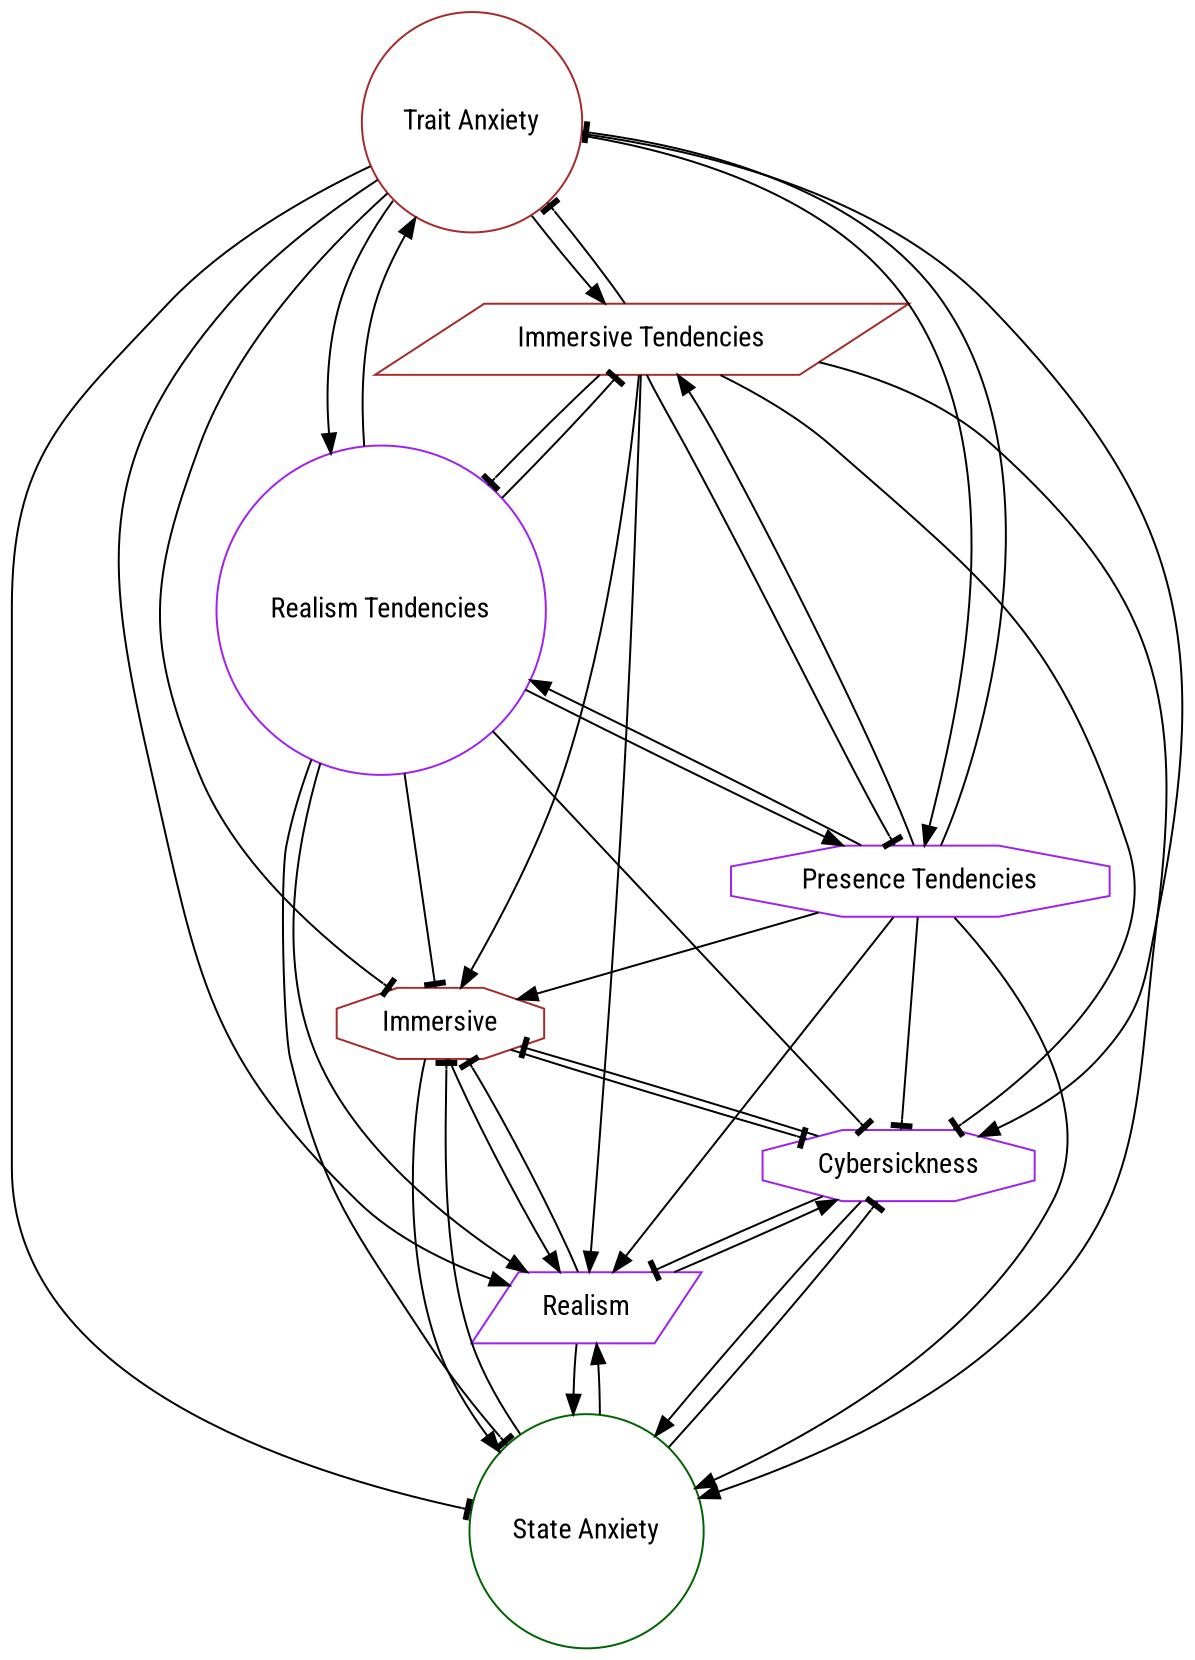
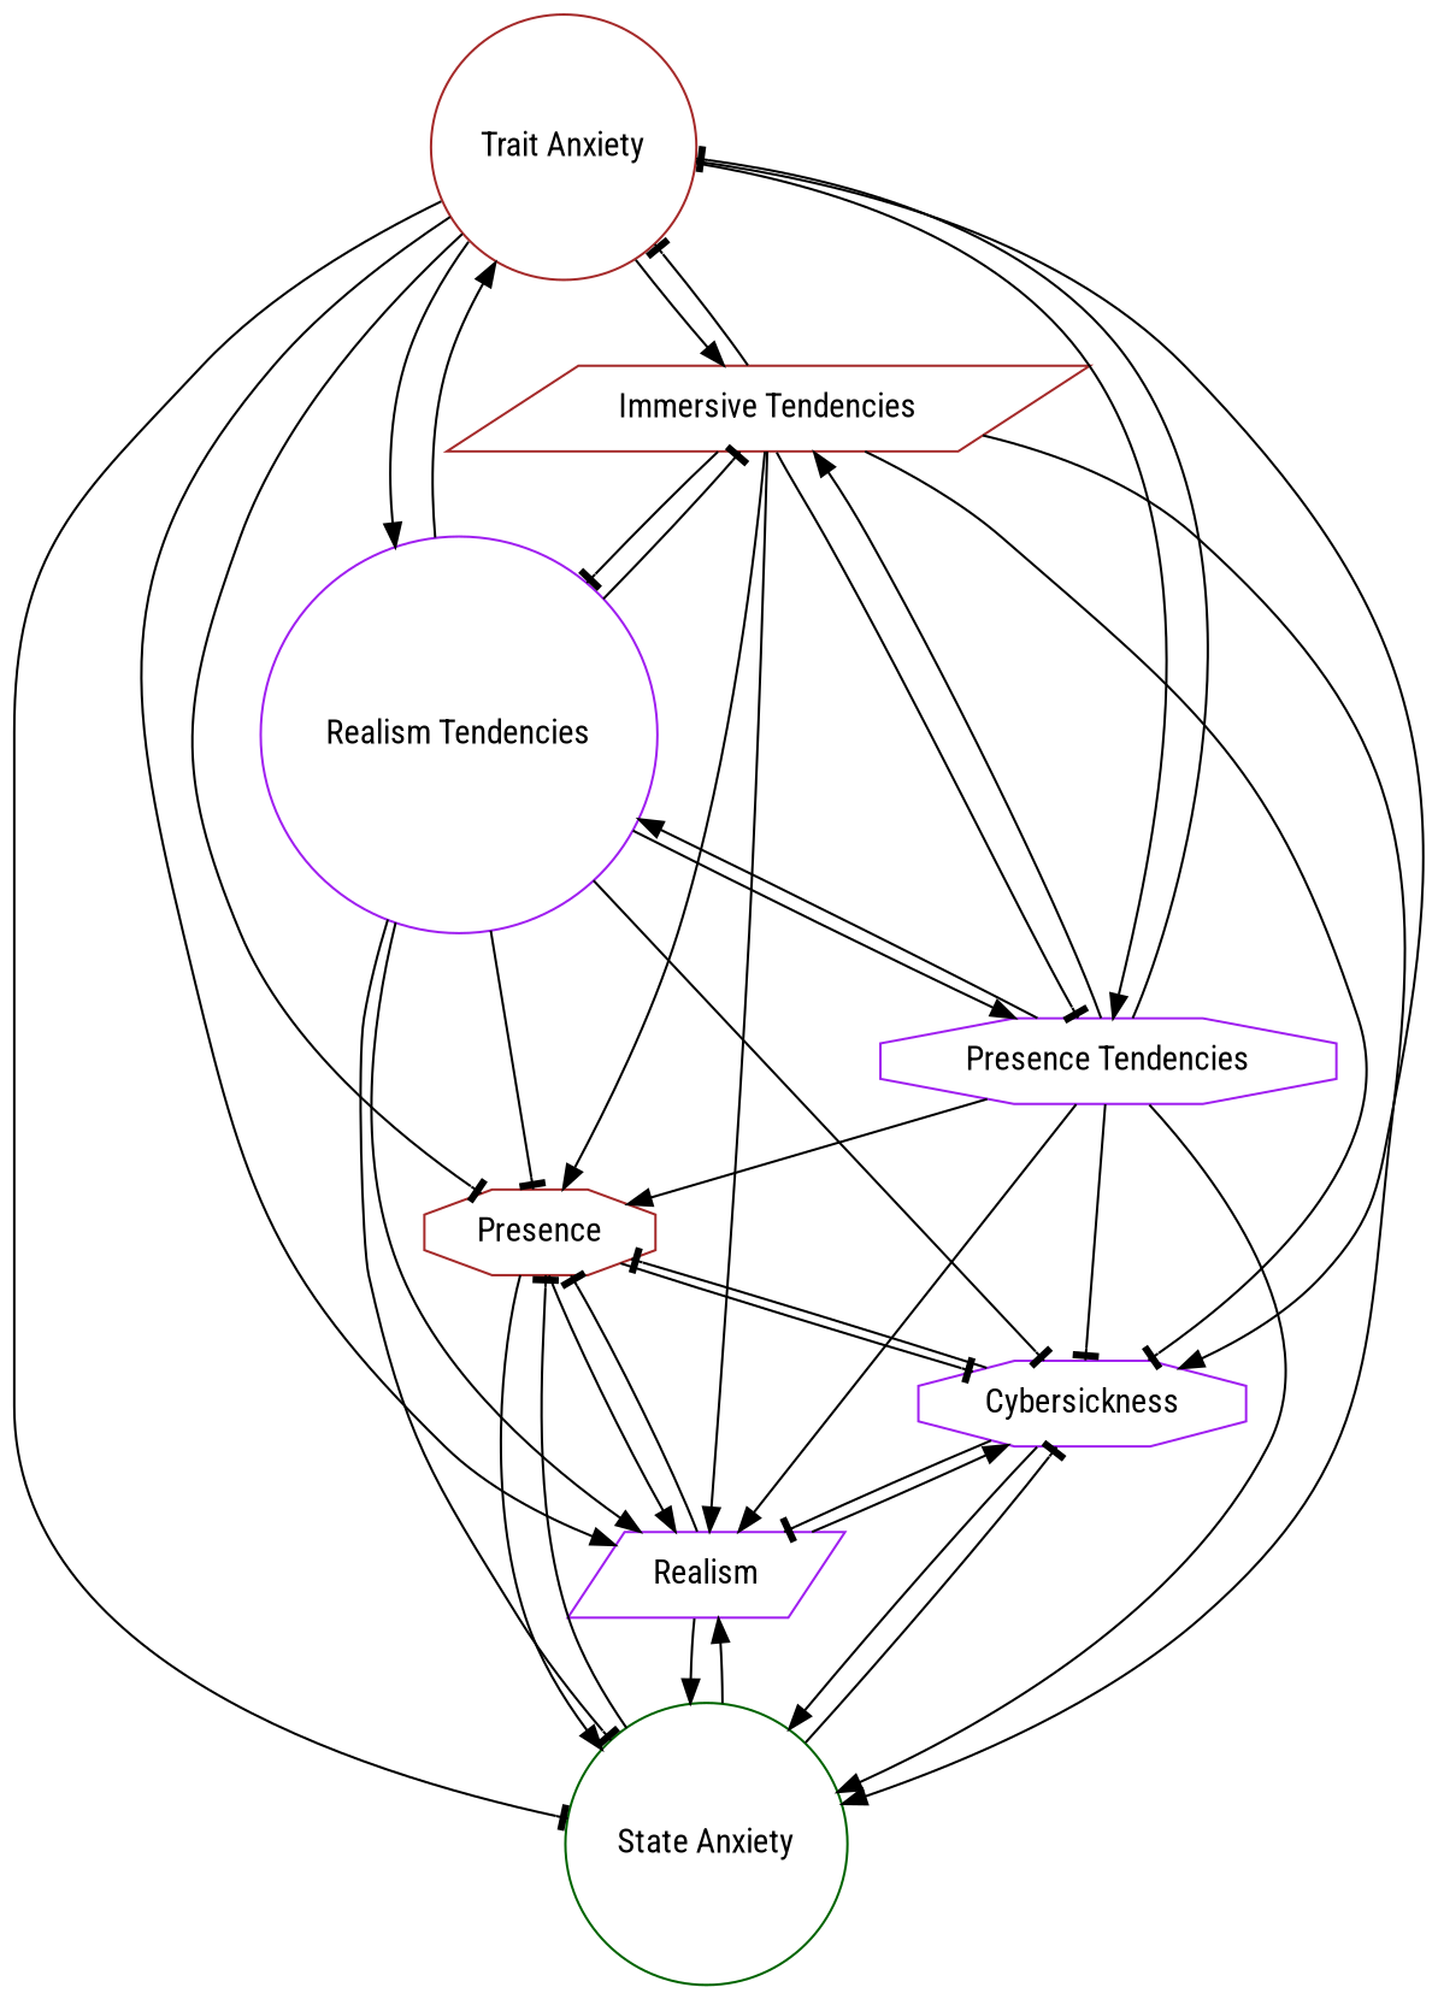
  digraph {
    fontname="Roboto Condensed"
    node [color=purple fontname="Roboto Condensed" shape=octagon]
    edge [arrowhead=normal fontname="Roboto Condensed" type=m]
-   Presence [color=brown label=Immersive]
+   Presence [color=brown]
    Cybersickness
    "State Anxiety" [color=darkgreen shape=circle]
    Realism [shape=parallelogram]
    "Trait Anxiety" [color=brown shape=circle]
    "Immersive Tendencies" [color=brown shape=parallelogram]
    n7 [label="Presence Tendencies"]
    n8 [label="Realism Tendencies" shape=circle]
    Presence -> Cybersickness [arrowhead=tee]
    Presence -> "State Anxiety" [type=sp]
    Presence -> Realism [type=sp]
    Cybersickness -> Presence [arrowhead=tee]
    Cybersickness -> "State Anxiety"
    Cybersickness -> Realism [arrowhead=tee]
    "State Anxiety" -> Presence [arrowhead=tee type=sp]
    "State Anxiety" -> Cybersickness [arrowhead=tee]
    "State Anxiety" -> Realism [type=sp]
    Realism -> Presence [arrowhead=tee type=sp]
    Realism -> Cybersickness
    Realism -> "State Anxiety" [type=sp]
    "Trait Anxiety" -> Presence [arrowhead=tee]
    "Trait Anxiety" -> Cybersickness
    "Trait Anxiety" -> "State Anxiety" [arrowhead=tee]
    "Trait Anxiety" -> Realism
    "Trait Anxiety" -> "Immersive Tendencies"
    "Trait Anxiety" -> n7
    "Trait Anxiety" -> n8
    "Immersive Tendencies" -> Presence [type=sp]
    "Immersive Tendencies" -> Cybersickness [arrowhead=tee]
    "Immersive Tendencies" -> "State Anxiety" [type=sp]
    "Immersive Tendencies" -> Realism
    "Immersive Tendencies" -> "Trait Anxiety" [arrowhead=tee]
    "Immersive Tendencies" -> n7 [arrowhead=tee]
    "Immersive Tendencies" -> n8 [arrowhead=tee type=sp]
    n7 -> Presence
    n7 -> Cybersickness [arrowhead=tee]
    n7 -> "State Anxiety"
    n7 -> Realism
    n7 -> "Trait Anxiety" [arrowhead=tee]
    n7 -> "Immersive Tendencies"
    n7 -> n8 [type=sp]
    n8 -> Presence [arrowhead=tee type=sp]
    n8 -> Cybersickness [arrowhead=tee type=a]
    n8 -> "State Anxiety" [arrowhead=tee type=sp]
    n8 -> Realism [type=sp]
    n8 -> "Trait Anxiety"
    n8 -> "Immersive Tendencies" [arrowhead=tee type=sp]
    n8 -> n7 [type=sp]
  }
